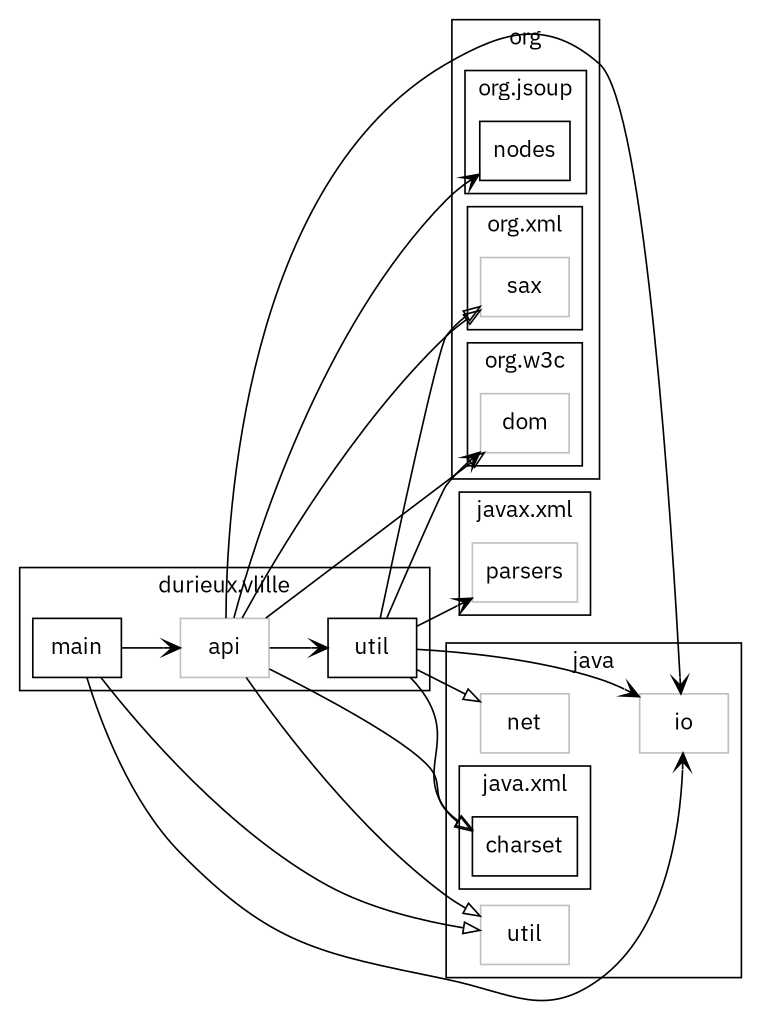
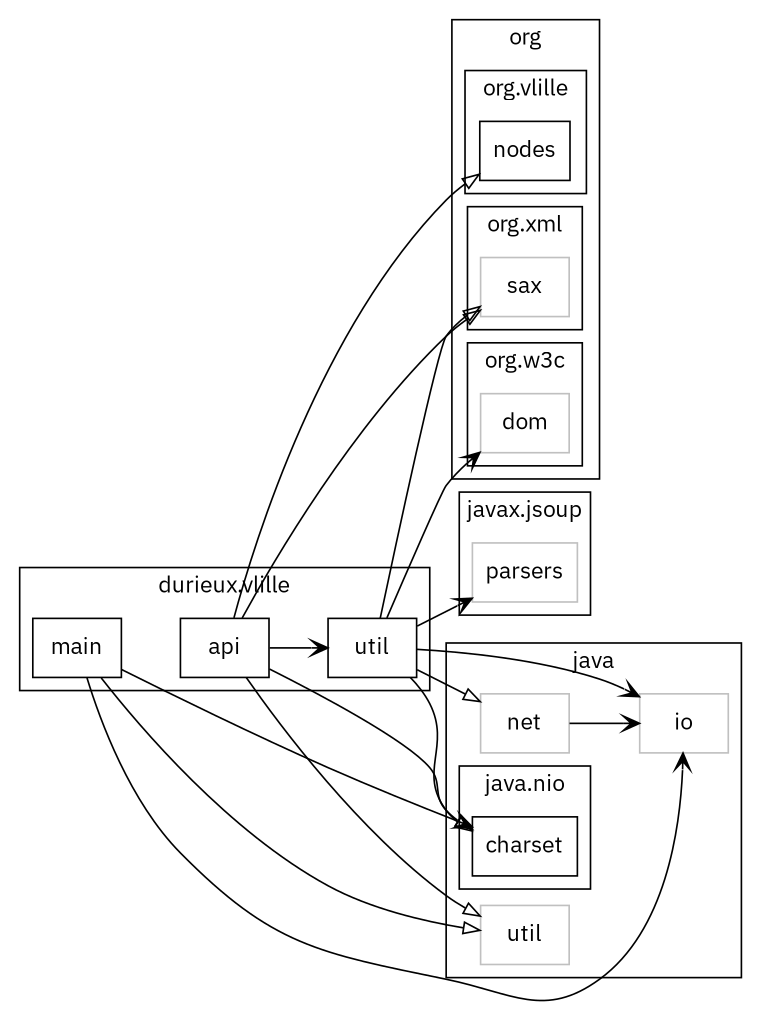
  digraph {
    compound=true
    fontname="IBM Plex Sans"
    rankdir=LR
    node [color=grey fontname="IBM Plex Sans" shape=box]
    edge [arrowhead=onormal fontname="IBM Plex Sans"]
    n1 [color=black label=charset]
    n2 [label=util]
    n3 [label=net]
    n4 [label=io]
    n5 [label=parsers]
    n6 [label=util color=""]
-   n7 [label=api]
+   n7 [label=api color=""]
    n8 [label=main color=""]
    n9 [label=dom]
    n10 [label=sax]
    n11 [color=black label=nodes]
    subgraph cluster_1 {
      label=java
      n2
      n3
      n4
      subgraph cluster_2 {
-       label="java.xml"
+       label="java.nio"
        n1
      }
    }
    subgraph cluster_3 {
-     label="javax.xml"
+     label="javax.jsoup"
      n5
    }
    subgraph cluster_4 {
      label="durieux.vlille"
      n6
      n7
      n8
    }
    subgraph cluster_5 {
      label=org
      subgraph cluster_6 {
        label="org.w3c"
        n9
      }
      subgraph cluster_7 {
        label="org.xml"
        n10
      }
      subgraph cluster_8 {
-       label="org.jsoup"
+       label="org.vlille"
        n11
      }
    }
    n6 -> n1
    n6 -> n3
    n6 -> n4 [arrowhead=vee]
    n6 -> n5 [arrowhead=vee]
    n6 -> n9 [arrowhead=vee]
    n6 -> n10
    n7 -> n1
    n7 -> n2
-   n7 -> n4 [arrowhead=vee]
+   n3 -> n4 [arrowhead=vee]
    n7 -> n6 [arrowhead=vee]
-   n7 -> n9
    n7 -> n10
-   n7 -> n11 [arrowhead=vee]
+   n7 -> n11
    n8 -> n2
    n8 -> n4 [arrowhead=vee]
-   n8 -> n7 [arrowhead=vee]
+   n8 -> n1 [arrowhead=vee]
  }
